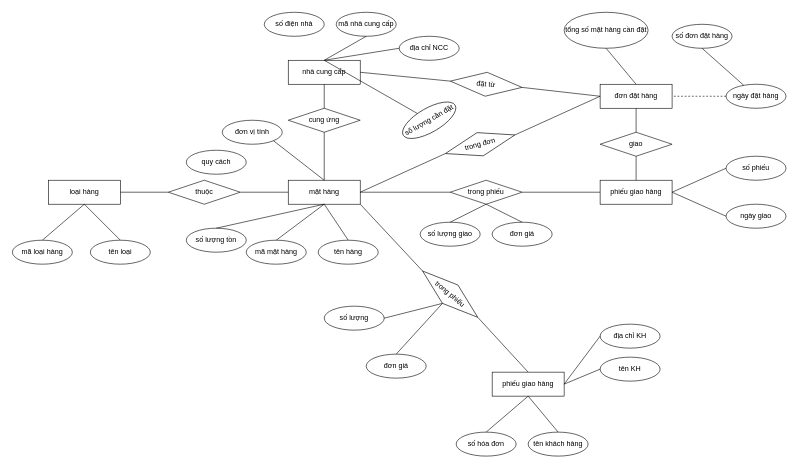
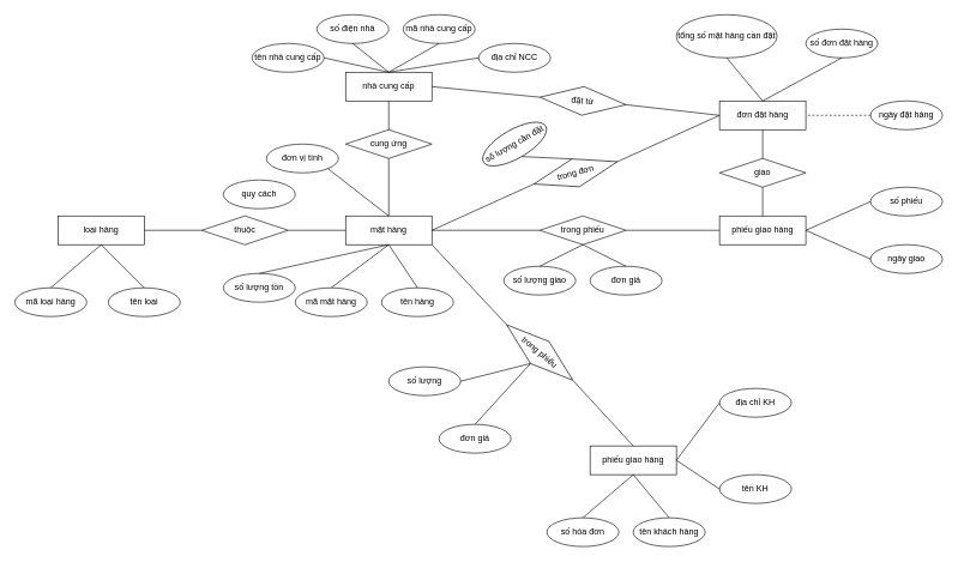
  <mxCell id="0" />
  <mxCell id="1" parent="0" />
  <mxCell id="2" value="nhà cung cấp" style="rounded=0;whiteSpace=wrap;html=1;" parent="1" vertex="1"><mxGeometry x="480" y="100" width="120" height="40" as="geometry" /></mxCell>
  <mxCell id="3" value="số điện nhà" style="ellipse;whiteSpace=wrap;html=1;" parent="1" vertex="1"><mxGeometry x="440" y="20" width="100" height="40" as="geometry" /></mxCell>
  <mxCell id="4" value="mã nhà cung cấp" style="ellipse;whiteSpace=wrap;html=1;" parent="1" vertex="1"><mxGeometry x="560" y="20" width="100" height="40" as="geometry" /></mxCell>
+ <mxCell id="5" value="tên nhà cung cấp" style="ellipse;whiteSpace=wrap;html=1;" parent="1" vertex="1"><mxGeometry x="350" y="60" width="100" height="40" as="geometry" /></mxCell>
  <mxCell id="6" value="địa chỉ NCC" style="ellipse;whiteSpace=wrap;html=1;" parent="1" vertex="1"><mxGeometry x="665" y="60" width="100" height="40" as="geometry" /></mxCell>
  <mxCell id="7" value="mặt hàng" style="rounded=0;whiteSpace=wrap;html=1;" parent="1" vertex="1"><mxGeometry x="480" y="300" width="120" height="40" as="geometry" /></mxCell>
  <mxCell id="8" value="đơn vị tính" style="ellipse;whiteSpace=wrap;html=1;" parent="1" vertex="1"><mxGeometry x="370" y="200" width="100" height="40" as="geometry" /></mxCell>
  <mxCell id="9" value="số lượng tồn" style="ellipse;whiteSpace=wrap;html=1;" parent="1" vertex="1"><mxGeometry x="310" y="380" width="100" height="40" as="geometry" /></mxCell>
  <mxCell id="10" value="mã mặt hàng" style="ellipse;whiteSpace=wrap;html=1;" parent="1" vertex="1"><mxGeometry x="410" y="400" width="100" height="40" as="geometry" /></mxCell>
  <mxCell id="11" value="tên hàng" style="ellipse;whiteSpace=wrap;html=1;" parent="1" vertex="1"><mxGeometry x="530" y="400" width="100" height="40" as="geometry" /></mxCell>
  <mxCell id="12" value="quy cách" style="ellipse;whiteSpace=wrap;html=1;" parent="1" vertex="1"><mxGeometry x="310" y="250" width="100" height="40" as="geometry" /></mxCell>
  <mxCell id="13" value="" style="endArrow=none;html=1;rounded=0;entryX=0.5;entryY=1;entryDx=0;entryDy=0;exitX=0.5;exitY=0;exitDx=0;exitDy=0;" parent="1" source="9" target="7" edge="1"><mxGeometry width="50" height="50" relative="1" as="geometry"><mxPoint x="580" y="320" as="sourcePoint" /><mxPoint x="630" y="270" as="targetPoint" /></mxGeometry></mxCell>
  <mxCell id="14" value="" style="endArrow=none;html=1;rounded=0;exitX=0.5;exitY=1;exitDx=0;exitDy=0;entryX=0.5;entryY=0;entryDx=0;entryDy=0;" parent="1" source="7" target="10" edge="1"><mxGeometry width="50" height="50" relative="1" as="geometry"><mxPoint x="580" y="320" as="sourcePoint" /><mxPoint x="630" y="270" as="targetPoint" /></mxGeometry></mxCell>
  <mxCell id="15" value="" style="endArrow=none;html=1;rounded=0;exitX=0.5;exitY=1;exitDx=0;exitDy=0;entryX=0.5;entryY=0;entryDx=0;entryDy=0;" parent="1" source="7" target="11" edge="1"><mxGeometry width="50" height="50" relative="1" as="geometry"><mxPoint x="580" y="320" as="sourcePoint" /><mxPoint x="630" y="270" as="targetPoint" /></mxGeometry></mxCell>
  <mxCell id="16" value="" style="endArrow=none;html=1;rounded=0;exitX=0.5;exitY=0;exitDx=0;exitDy=0;entryX=1;entryY=1;entryDx=0;entryDy=0;" parent="1" source="7" target="8" edge="1"><mxGeometry width="50" height="50" relative="1" as="geometry"><mxPoint x="580" y="320" as="sourcePoint" /><mxPoint x="630" y="270" as="targetPoint" /></mxGeometry></mxCell>
  <mxCell id="17" value="cung ứng" style="rhombus;whiteSpace=wrap;html=1;" parent="1" vertex="1"><mxGeometry x="480" y="180" width="120" height="40" as="geometry" /></mxCell>
  <mxCell id="18" value="" style="endArrow=none;html=1;rounded=0;exitX=0.5;exitY=0;exitDx=0;exitDy=0;entryX=0.5;entryY=1;entryDx=0;entryDy=0;" parent="1" source="7" target="17" edge="1"><mxGeometry width="50" height="50" relative="1" as="geometry"><mxPoint x="580" y="320" as="sourcePoint" /><mxPoint x="630" y="270" as="targetPoint" /></mxGeometry></mxCell>
  <mxCell id="19" value="" style="endArrow=none;html=1;rounded=0;exitX=0.5;exitY=0;exitDx=0;exitDy=0;entryX=0.5;entryY=1;entryDx=0;entryDy=0;" parent="1" source="17" target="2" edge="1"><mxGeometry width="50" height="50" relative="1" as="geometry"><mxPoint x="580" y="320" as="sourcePoint" /><mxPoint x="630" y="270" as="targetPoint" /></mxGeometry></mxCell>
+ <mxCell id="20" value="" style="endArrow=none;html=1;rounded=0;exitX=0.5;exitY=0;exitDx=0;exitDy=0;entryX=1;entryY=0.5;entryDx=0;entryDy=0;" parent="1" source="2" target="5" edge="1"><mxGeometry width="50" height="50" relative="1" as="geometry"><mxPoint x="580" y="120" as="sourcePoint" /><mxPoint x="630" y="70" as="targetPoint" /></mxGeometry></mxCell>
  <mxCell id="21" value="" style="endArrow=none;html=1;rounded=0;exitX=0.5;exitY=0;exitDx=0;exitDy=0;entryX=0;entryY=0.5;entryDx=0;entryDy=0;" parent="1" source="2" target="6" edge="1"><mxGeometry width="50" height="50" relative="1" as="geometry"><mxPoint x="580" y="120" as="sourcePoint" /><mxPoint x="630" y="70" as="targetPoint" /></mxGeometry></mxCell>
  <mxCell id="22" value="" style="endArrow=none;html=1;rounded=0;exitX=0.5;exitY=0;exitDx=0;exitDy=0;entryX=0.5;entryY=1;entryDx=0;entryDy=0;" parent="1" source="2" target="4" edge="1"><mxGeometry width="50" height="50" relative="1" as="geometry"><mxPoint x="580" y="120" as="sourcePoint" /><mxPoint x="630" y="70" as="targetPoint" /></mxGeometry></mxCell>
- <mxCell id="23" value="" style="endArrow=none;html=1;rounded=0;exitX=0.5;exitY=0;exitDx=0;exitDy=0;" parent="1" source="2" target="43" edge="1"><mxGeometry width="50" height="50" relative="1" as="geometry"><mxPoint x="580" y="120" as="sourcePoint" /><mxPoint x="630" y="70" as="targetPoint" /></mxGeometry></mxCell>
+ <mxCell id="23" value="" style="endArrow=none;html=1;rounded=0;exitX=0.5;exitY=0;exitDx=0;exitDy=0;entryX=0.5;entryY=1;entryDx=0;entryDy=0;" parent="1" source="2" target="3" edge="1"><mxGeometry width="50" height="50" relative="1" as="geometry"><mxPoint x="580" y="120" as="sourcePoint" /><mxPoint x="630" y="70" as="targetPoint" /></mxGeometry></mxCell>
  <mxCell id="24" value="thuộc" style="rhombus;whiteSpace=wrap;html=1;" parent="1" vertex="1"><mxGeometry x="280" y="300" width="120" height="40" as="geometry" /></mxCell>
  <mxCell id="25" value="loại hàng" style="rounded=0;whiteSpace=wrap;html=1;" parent="1" vertex="1"><mxGeometry x="80" y="300" width="120" height="40" as="geometry" /></mxCell>
  <mxCell id="26" value="mã loại hàng" style="ellipse;whiteSpace=wrap;html=1;" parent="1" vertex="1"><mxGeometry x="20" y="400" width="100" height="40" as="geometry" /></mxCell>
  <mxCell id="27" value="tên loại" style="ellipse;whiteSpace=wrap;html=1;" parent="1" vertex="1"><mxGeometry x="150" y="400" width="100" height="40" as="geometry" /></mxCell>
  <mxCell id="28" value="" style="endArrow=none;html=1;rounded=0;exitX=0.5;exitY=0;exitDx=0;exitDy=0;entryX=0.5;entryY=1;entryDx=0;entryDy=0;" parent="1" source="27" target="25" edge="1"><mxGeometry width="50" height="50" relative="1" as="geometry"><mxPoint x="240" y="420" as="sourcePoint" /><mxPoint x="290" y="370" as="targetPoint" /></mxGeometry></mxCell>
  <mxCell id="29" value="" style="endArrow=none;html=1;rounded=0;exitX=0.5;exitY=0;exitDx=0;exitDy=0;entryX=0.5;entryY=1;entryDx=0;entryDy=0;" parent="1" source="26" target="25" edge="1"><mxGeometry width="50" height="50" relative="1" as="geometry"><mxPoint x="210" y="410" as="sourcePoint" /><mxPoint x="150" y="350" as="targetPoint" /></mxGeometry></mxCell>
  <mxCell id="30" value="" style="endArrow=none;html=1;rounded=0;exitX=1;exitY=0.5;exitDx=0;exitDy=0;entryX=0;entryY=0.5;entryDx=0;entryDy=0;" parent="1" source="25" target="24" edge="1"><mxGeometry width="50" height="50" relative="1" as="geometry"><mxPoint x="240" y="420" as="sourcePoint" /><mxPoint x="290" y="370" as="targetPoint" /></mxGeometry></mxCell>
  <mxCell id="31" value="" style="endArrow=none;html=1;rounded=0;entryX=1;entryY=0.5;entryDx=0;entryDy=0;exitX=0;exitY=0.5;exitDx=0;exitDy=0;" parent="1" source="7" target="24" edge="1"><mxGeometry width="50" height="50" relative="1" as="geometry"><mxPoint x="240" y="420" as="sourcePoint" /><mxPoint x="290" y="370" as="targetPoint" /></mxGeometry></mxCell>
  <mxCell id="32" value="đơn đặt hàng" style="rounded=0;whiteSpace=wrap;html=1;" parent="1" vertex="1"><mxGeometry x="1000" y="140" width="120" height="40" as="geometry" /></mxCell>
  <mxCell id="33" value="số đơn đặt hàng" style="ellipse;whiteSpace=wrap;html=1;" parent="1" vertex="1"><mxGeometry x="1120" y="40" width="100" height="40" as="geometry" /></mxCell>
  <mxCell id="34" value="ngày đặt hàng" style="ellipse;whiteSpace=wrap;html=1;" parent="1" vertex="1"><mxGeometry x="1210" y="140" width="100" height="40" as="geometry" /></mxCell>
  <mxCell id="35" value="tổng số mặt hàng cần đặt" style="ellipse;whiteSpace=wrap;html=1;" parent="1" vertex="1"><mxGeometry x="940" y="20" width="140" height="60" as="geometry" /></mxCell>
  <mxCell id="36" value="" style="endArrow=none;html=1;rounded=0;entryX=0.5;entryY=0;entryDx=0;entryDy=0;exitX=0.5;exitY=1;exitDx=0;exitDy=0;" parent="1" source="35" target="32" edge="1"><mxGeometry width="50" height="50" relative="1" as="geometry"><mxPoint x="860" y="220" as="sourcePoint" /><mxPoint x="910" y="170" as="targetPoint" /></mxGeometry></mxCell>
- <mxCell id="37" value="" style="endArrow=none;html=1;rounded=0;exitX=0.5;exitY=1;exitDx=0;exitDy=0;" parent="1" source="33" target="34" edge="1"><mxGeometry width="50" height="50" relative="1" as="geometry"><mxPoint x="860" y="220" as="sourcePoint" /><mxPoint x="910" y="170" as="targetPoint" /></mxGeometry></mxCell>
+ <mxCell id="37" value="" style="endArrow=none;html=1;rounded=0;entryX=0.5;entryY=0;entryDx=0;entryDy=0;exitX=0.5;exitY=1;exitDx=0;exitDy=0;" parent="1" source="33" target="32" edge="1"><mxGeometry width="50" height="50" relative="1" as="geometry"><mxPoint x="860" y="220" as="sourcePoint" /><mxPoint x="910" y="170" as="targetPoint" /></mxGeometry></mxCell>
  <mxCell id="38" value="" style="endArrow=none;html=1;rounded=0;entryX=1;entryY=0.5;entryDx=0;entryDy=0;exitX=0;exitY=0.5;exitDx=0;exitDy=0;dashed=1;" parent="1" source="34" target="32" edge="1"><mxGeometry width="50" height="50" relative="1" as="geometry"><mxPoint x="860" y="220" as="sourcePoint" /><mxPoint x="910" y="170" as="targetPoint" /></mxGeometry></mxCell>
  <mxCell id="39" value="đặt từ" style="rhombus;whiteSpace=wrap;html=1;rotation=5;" parent="1" vertex="1"><mxGeometry x="750" y="120" width="120" height="40" as="geometry" /></mxCell>
  <mxCell id="40" value="" style="endArrow=none;html=1;rounded=0;entryX=1;entryY=0.5;entryDx=0;entryDy=0;exitX=0;exitY=0.5;exitDx=0;exitDy=0;" parent="1" source="32" target="39" edge="1"><mxGeometry width="50" height="50" relative="1" as="geometry"><mxPoint x="860" y="220" as="sourcePoint" /><mxPoint x="910" y="170" as="targetPoint" /></mxGeometry></mxCell>
  <mxCell id="41" value="" style="endArrow=none;html=1;rounded=0;entryX=0;entryY=0.5;entryDx=0;entryDy=0;exitX=1;exitY=0.5;exitDx=0;exitDy=0;" parent="1" source="2" target="39" edge="1"><mxGeometry width="50" height="50" relative="1" as="geometry"><mxPoint x="860" y="220" as="sourcePoint" /><mxPoint x="910" y="170" as="targetPoint" /></mxGeometry></mxCell>
  <mxCell id="42" value="trong đơn" style="rhombus;whiteSpace=wrap;html=1;rotation=-15;" parent="1" vertex="1"><mxGeometry x="740" y="220" width="120" height="40" as="geometry" /></mxCell>
  <mxCell id="43" value="số lượng cần đặt" style="ellipse;whiteSpace=wrap;html=1;rotation=-30;" parent="1" vertex="1"><mxGeometry x="665" y="180" width="100" height="40" as="geometry" /></mxCell>
+ <mxCell id="44" value="" style="endArrow=none;html=1;rounded=0;exitX=0.5;exitY=0;exitDx=0;exitDy=0;entryX=0.5;entryY=1;entryDx=0;entryDy=0;" parent="1" source="42" target="43" edge="1"><mxGeometry width="50" height="50" relative="1" as="geometry"><mxPoint x="860" y="220" as="sourcePoint" /><mxPoint x="910" y="170" as="targetPoint" /></mxGeometry></mxCell>
  <mxCell id="45" value="" style="endArrow=none;html=1;rounded=0;exitX=1;exitY=0.5;exitDx=0;exitDy=0;entryX=0;entryY=0.5;entryDx=0;entryDy=0;" parent="1" source="42" target="32" edge="1"><mxGeometry width="50" height="50" relative="1" as="geometry"><mxPoint x="860" y="220" as="sourcePoint" /><mxPoint x="910" y="170" as="targetPoint" /></mxGeometry></mxCell>
  <mxCell id="46" value="" style="endArrow=none;html=1;rounded=0;exitX=0;exitY=0.5;exitDx=0;exitDy=0;entryX=1;entryY=0.5;entryDx=0;entryDy=0;" parent="1" source="42" target="7" edge="1"><mxGeometry width="50" height="50" relative="1" as="geometry"><mxPoint x="860" y="220" as="sourcePoint" /><mxPoint x="910" y="170" as="targetPoint" /></mxGeometry></mxCell>
  <mxCell id="47" value="phiếu giao hàng" style="rounded=0;whiteSpace=wrap;html=1;" parent="1" vertex="1"><mxGeometry x="1000" y="300" width="120" height="40" as="geometry" /></mxCell>
  <mxCell id="48" value="trong phiếu" style="rhombus;whiteSpace=wrap;html=1;" parent="1" vertex="1"><mxGeometry x="750" y="300" width="120" height="40" as="geometry" /></mxCell>
  <mxCell id="49" value="giao" style="rhombus;whiteSpace=wrap;html=1;" parent="1" vertex="1"><mxGeometry x="1000" y="220" width="120" height="40" as="geometry" /></mxCell>
  <mxCell id="50" value="" style="endArrow=none;html=1;rounded=0;entryX=0;entryY=0.5;entryDx=0;entryDy=0;exitX=1;exitY=0.5;exitDx=0;exitDy=0;" parent="1" source="48" target="47" edge="1"><mxGeometry width="50" height="50" relative="1" as="geometry"><mxPoint x="870" y="320" as="sourcePoint" /><mxPoint x="910" y="270" as="targetPoint" /></mxGeometry></mxCell>
  <mxCell id="51" value="" style="endArrow=none;html=1;rounded=0;exitX=0;exitY=0.5;exitDx=0;exitDy=0;entryX=1;entryY=0.5;entryDx=0;entryDy=0;" parent="1" source="48" target="7" edge="1"><mxGeometry width="50" height="50" relative="1" as="geometry"><mxPoint x="860" y="320" as="sourcePoint" /><mxPoint x="910" y="270" as="targetPoint" /></mxGeometry></mxCell>
  <mxCell id="52" value="số lượng giao" style="ellipse;whiteSpace=wrap;html=1;" parent="1" vertex="1"><mxGeometry x="700" y="370" width="100" height="40" as="geometry" /></mxCell>
  <mxCell id="53" value="đơn giá" style="ellipse;whiteSpace=wrap;html=1;" parent="1" vertex="1"><mxGeometry x="820" y="370" width="100" height="40" as="geometry" /></mxCell>
  <mxCell id="54" value="" style="endArrow=none;html=1;rounded=0;exitX=0.5;exitY=1;exitDx=0;exitDy=0;entryX=0.5;entryY=0;entryDx=0;entryDy=0;" parent="1" source="48" target="53" edge="1"><mxGeometry width="50" height="50" relative="1" as="geometry"><mxPoint x="860" y="320" as="sourcePoint" /><mxPoint x="910" y="270" as="targetPoint" /></mxGeometry></mxCell>
  <mxCell id="55" value="" style="endArrow=none;html=1;rounded=0;entryX=0.5;entryY=0;entryDx=0;entryDy=0;" parent="1" target="52" edge="1"><mxGeometry width="50" height="50" relative="1" as="geometry"><mxPoint x="810" y="340" as="sourcePoint" /><mxPoint x="910" y="270" as="targetPoint" /></mxGeometry></mxCell>
  <mxCell id="56" value="số phiếu" style="ellipse;whiteSpace=wrap;html=1;" parent="1" vertex="1"><mxGeometry x="1210" y="260" width="100" height="40" as="geometry" /></mxCell>
  <mxCell id="57" value="ngày giao" style="ellipse;whiteSpace=wrap;html=1;" parent="1" vertex="1"><mxGeometry x="1210" y="340" width="100" height="40" as="geometry" /></mxCell>
  <mxCell id="58" value="" style="endArrow=none;html=1;rounded=0;entryX=1;entryY=0.5;entryDx=0;entryDy=0;exitX=0;exitY=0.5;exitDx=0;exitDy=0;" parent="1" source="56" target="47" edge="1"><mxGeometry width="50" height="50" relative="1" as="geometry"><mxPoint x="860" y="320" as="sourcePoint" /><mxPoint x="910" y="270" as="targetPoint" /></mxGeometry></mxCell>
  <mxCell id="59" value="" style="endArrow=none;html=1;rounded=0;entryX=1;entryY=0.5;entryDx=0;entryDy=0;exitX=0;exitY=0.5;exitDx=0;exitDy=0;" parent="1" source="57" target="47" edge="1"><mxGeometry width="50" height="50" relative="1" as="geometry"><mxPoint x="860" y="320" as="sourcePoint" /><mxPoint x="910" y="270" as="targetPoint" /></mxGeometry></mxCell>
  <mxCell id="60" value="phiếu giao hàng" style="rounded=0;whiteSpace=wrap;html=1;" parent="1" vertex="1"><mxGeometry x="820" y="620" width="120" height="40" as="geometry" /></mxCell>
  <mxCell id="61" value="trong phiếu" style="rhombus;whiteSpace=wrap;html=1;rotation=40;" parent="1" vertex="1"><mxGeometry x="690" y="470" width="120" height="40" as="geometry" /></mxCell>
  <mxCell id="62" value="số lượng" style="ellipse;whiteSpace=wrap;html=1;" parent="1" vertex="1"><mxGeometry x="540" y="510" width="100" height="40" as="geometry" /></mxCell>
  <mxCell id="63" value="đơn giá" style="ellipse;whiteSpace=wrap;html=1;" parent="1" vertex="1"><mxGeometry x="610" y="590" width="100" height="40" as="geometry" /></mxCell>
  <mxCell id="64" value="số hóa đơn" style="ellipse;whiteSpace=wrap;html=1;" parent="1" vertex="1"><mxGeometry x="760" y="720" width="100" height="40" as="geometry" /></mxCell>
  <mxCell id="65" value="tên khách hàng" style="ellipse;whiteSpace=wrap;html=1;" parent="1" vertex="1"><mxGeometry x="880" y="720" width="100" height="40" as="geometry" /></mxCell>
  <mxCell id="66" value="địa chỉ KH" style="ellipse;whiteSpace=wrap;html=1;" parent="1" vertex="1"><mxGeometry x="1000" y="540" width="100" height="40" as="geometry" /></mxCell>
- <mxCell id="67" value="tên KH" style="ellipse;whiteSpace=wrap;html=1;" parent="1" vertex="1"><mxGeometry x="1000" y="595" width="100" height="40" as="geometry" /></mxCell>
+ <mxCell id="67" value="tên KH" style="ellipse;whiteSpace=wrap;html=1;" parent="1" vertex="1"><mxGeometry x="1000" y="660" width="100" height="40" as="geometry" /></mxCell>
  <mxCell id="68" value="" style="endArrow=none;html=1;rounded=0;exitX=0.5;exitY=0;exitDx=0;exitDy=0;entryX=0.5;entryY=1;entryDx=0;entryDy=0;" parent="1" source="64" target="60" edge="1"><mxGeometry width="50" height="50" relative="1" as="geometry"><mxPoint x="860" y="720" as="sourcePoint" /><mxPoint x="910" y="670" as="targetPoint" /></mxGeometry></mxCell>
  <mxCell id="69" value="" style="endArrow=none;html=1;rounded=0;entryX=0.5;entryY=1;entryDx=0;entryDy=0;exitX=0.5;exitY=0;exitDx=0;exitDy=0;" parent="1" source="65" target="60" edge="1"><mxGeometry width="50" height="50" relative="1" as="geometry"><mxPoint x="860" y="720" as="sourcePoint" /><mxPoint x="910" y="670" as="targetPoint" /></mxGeometry></mxCell>
  <mxCell id="70" value="" style="endArrow=none;html=1;rounded=0;entryX=1;entryY=0.5;entryDx=0;entryDy=0;exitX=0;exitY=0.5;exitDx=0;exitDy=0;" parent="1" source="67" target="60" edge="1"><mxGeometry width="50" height="50" relative="1" as="geometry"><mxPoint x="860" y="720" as="sourcePoint" /><mxPoint x="910" y="670" as="targetPoint" /></mxGeometry></mxCell>
  <mxCell id="71" value="" style="endArrow=none;html=1;rounded=0;entryX=1;entryY=0.5;entryDx=0;entryDy=0;exitX=0;exitY=0.5;exitDx=0;exitDy=0;" parent="1" source="66" target="60" edge="1"><mxGeometry width="50" height="50" relative="1" as="geometry"><mxPoint x="860" y="720" as="sourcePoint" /><mxPoint x="940" y="640" as="targetPoint" /></mxGeometry></mxCell>
  <mxCell id="72" value="" style="endArrow=none;html=1;rounded=0;exitX=1;exitY=0.5;exitDx=0;exitDy=0;entryX=0.5;entryY=0;entryDx=0;entryDy=0;" parent="1" source="61" target="60" edge="1"><mxGeometry width="50" height="50" relative="1" as="geometry"><mxPoint x="860" y="520" as="sourcePoint" /><mxPoint x="910" y="470" as="targetPoint" /></mxGeometry></mxCell>
  <mxCell id="73" value="" style="endArrow=none;html=1;rounded=0;exitX=0;exitY=0.5;exitDx=0;exitDy=0;entryX=1;entryY=1;entryDx=0;entryDy=0;" parent="1" source="61" target="7" edge="1"><mxGeometry width="50" height="50" relative="1" as="geometry"><mxPoint x="860" y="520" as="sourcePoint" /><mxPoint x="910" y="470" as="targetPoint" /></mxGeometry></mxCell>
  <mxCell id="74" value="" style="endArrow=none;html=1;rounded=0;exitX=0.5;exitY=1;exitDx=0;exitDy=0;entryX=0.5;entryY=0;entryDx=0;entryDy=0;" parent="1" source="61" target="63" edge="1"><mxGeometry width="50" height="50" relative="1" as="geometry"><mxPoint x="860" y="520" as="sourcePoint" /><mxPoint x="910" y="470" as="targetPoint" /></mxGeometry></mxCell>
  <mxCell id="75" value="" style="endArrow=none;html=1;rounded=0;exitX=0.5;exitY=1;exitDx=0;exitDy=0;entryX=1;entryY=0.5;entryDx=0;entryDy=0;" parent="1" source="61" target="62" edge="1"><mxGeometry width="50" height="50" relative="1" as="geometry"><mxPoint x="860" y="520" as="sourcePoint" /><mxPoint x="910" y="470" as="targetPoint" /></mxGeometry></mxCell>
  <mxCell id="76" value="" style="endArrow=none;html=1;rounded=0;exitX=0.5;exitY=0;exitDx=0;exitDy=0;entryX=0.5;entryY=1;entryDx=0;entryDy=0;" edge="1" parent="1" source="47" target="49"><mxGeometry width="50" height="50" relative="1" as="geometry"><mxPoint x="1070" y="280" as="sourcePoint" /><mxPoint x="1120" y="230" as="targetPoint" /></mxGeometry></mxCell>
  <mxCell id="77" value="" style="endArrow=none;html=1;rounded=0;exitX=0.5;exitY=0;exitDx=0;exitDy=0;entryX=0.5;entryY=1;entryDx=0;entryDy=0;" edge="1" parent="1" source="49" target="32"><mxGeometry width="50" height="50" relative="1" as="geometry"><mxPoint x="1070" y="280" as="sourcePoint" /><mxPoint x="1120" y="230" as="targetPoint" /></mxGeometry></mxCell>
